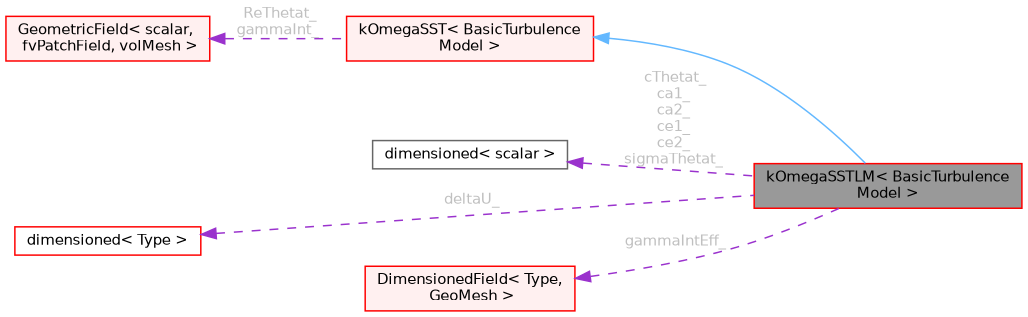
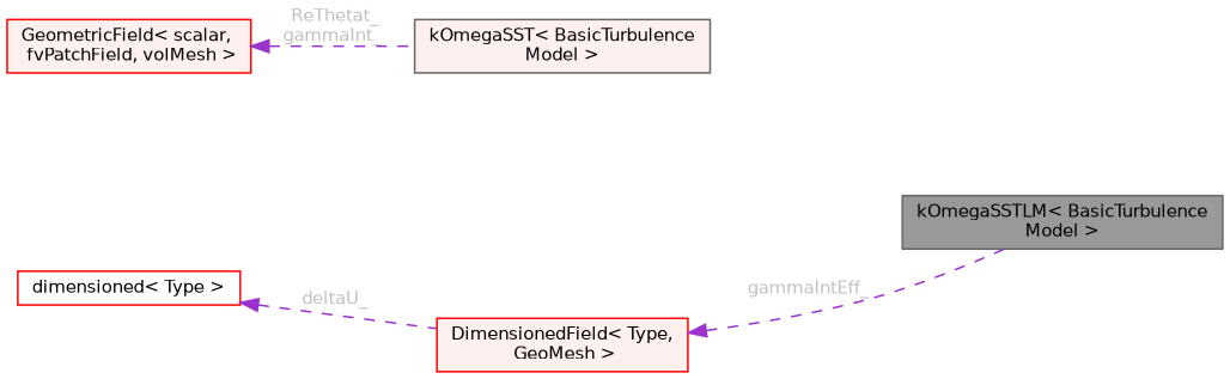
  digraph {
    fontname="DejaVu Sans"
    rankdir=LR
    node [color=red fillcolor="#FFF0F0" fontname="DejaVu Sans" fontsize=10 shape=box style=filled]
    edge [color=darkorchid3 dir=back fontname="DejaVu Sans" fontsize=10 labelfontname=Helvetica labelfontsize=10 style=dashed fontcolor=grey]
-   n1 [fillcolor=grey60 fontcolor=black height=0.2 label="kOmegaSSTLM\< BasicTurbulence\lModel \>" width=0.4]
-   n2 [height=0.2 label="kOmegaSST\< BasicTurbulence\lModel \>" width=0.4]
-   n3 [color=gray40 fillcolor=white height=0.2 label="dimensioned\< scalar \>" width=0.4]
+   n1 [color=gray40 fillcolor=grey60 fontcolor=black height=0.2 label="kOmegaSSTLM\< BasicTurbulence\lModel \>" width=0.4]
+   n2 [color=gray40 height=0.2 label="kOmegaSST\< BasicTurbulence\lModel \>" width=0.4]
    n4 [fillcolor=white height=0.2 label="dimensioned\< Type \>" width=0.4]
    n5 [height=0.2 label="GeometricField\< scalar,\l fvPatchField, volMesh \>" width=0.4]
    n6 [height=0.2 label="DimensionedField\< Type,\l GeoMesh \>" width=0.4]
-   n2 -> n1 [color=steelblue1 style=solid fontcolor=""]
-   n3 -> n1 [label=" cThetat_\nca1_\nca2_\nce1_\nce2_\nsigmaThetat_"]
-   n4 -> n1 [label=" deltaU_"]
+   n4 -> n6 [label=" deltaU_"]
    n5 -> n2 [label=" ReThetat_\ngammaInt_"]
    n6 -> n1 [label=" gammaIntEff_"]
  }
